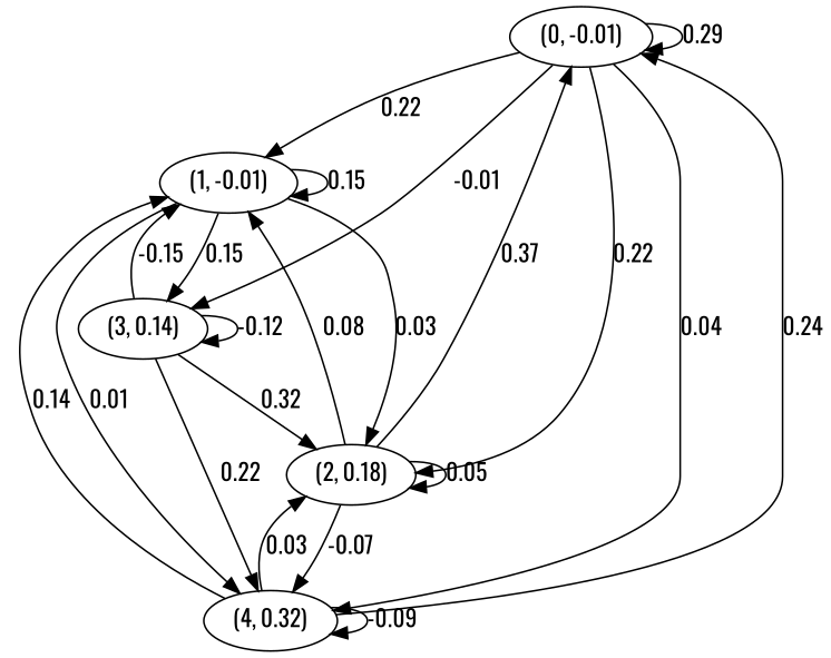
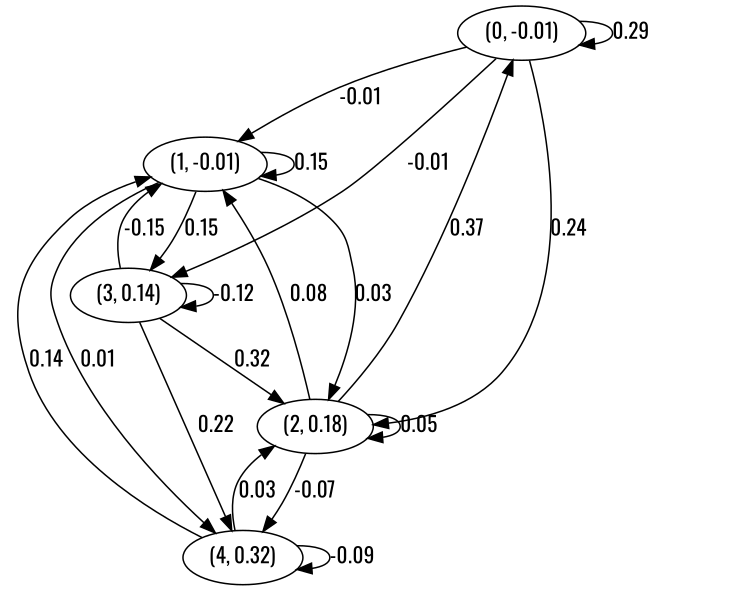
  digraph {
    fontname=Oswald
    node [fontname=Oswald]
    edge [fontname=Oswald]
    n1 [label="(0, -0.01)"]
    n2 [label="(1, -0.01)"]
    n3 [label="(2, 0.18)"]
    n4 [label="(3, 0.14)"]
    n5 [label="(4, 0.32)"]
    n1 -> n1 [label=0.29]
-   n1 -> n2 [label=0.22]
-   n1 -> n3 [label=0.22]
+   n1 -> n2 [label=-0.01]
+   n1 -> n3 [label=0.24]
    n1 -> n4 [label=-0.01]
-   n1 -> n5 [label=0.04]
    n2 -> n2 [label=0.15]
    n2 -> n3 [label=0.03]
    n2 -> n4 [label=0.15]
    n2 -> n5 [label=0.01]
    n3 -> n1 [label=0.37]
    n3 -> n2 [label=0.08]
    n3 -> n3 [label=0.05]
    n3 -> n5 [label=-0.07]
    n4 -> n2 [label=-0.15]
    n4 -> n3 [label=0.32]
    n4 -> n4 [label=-0.12]
    n4 -> n5 [label=0.22]
-   n5 -> n1 [label=0.24]
    n5 -> n2 [label=0.14]
    n5 -> n3 [label=0.03]
    n5 -> n5 [label=-0.09]
  }
